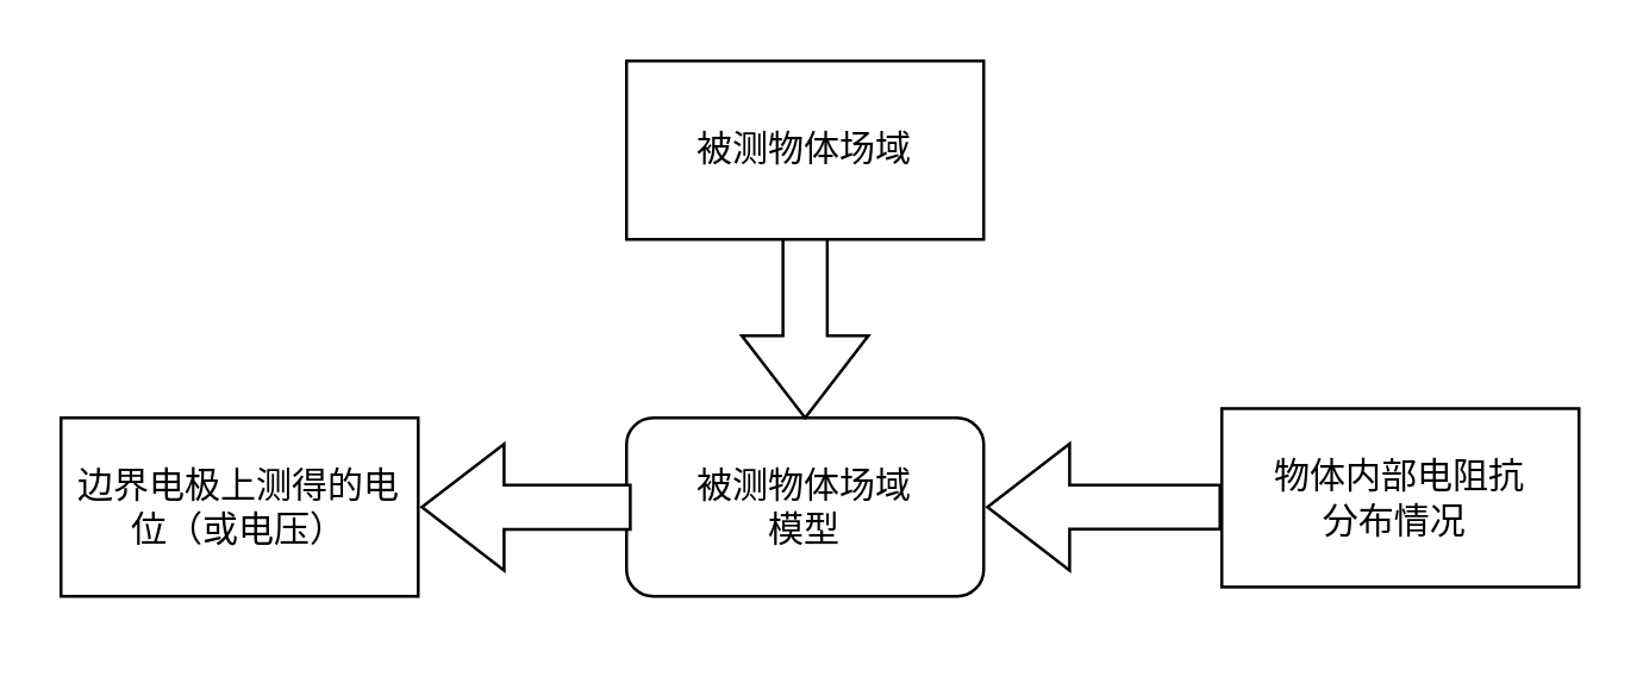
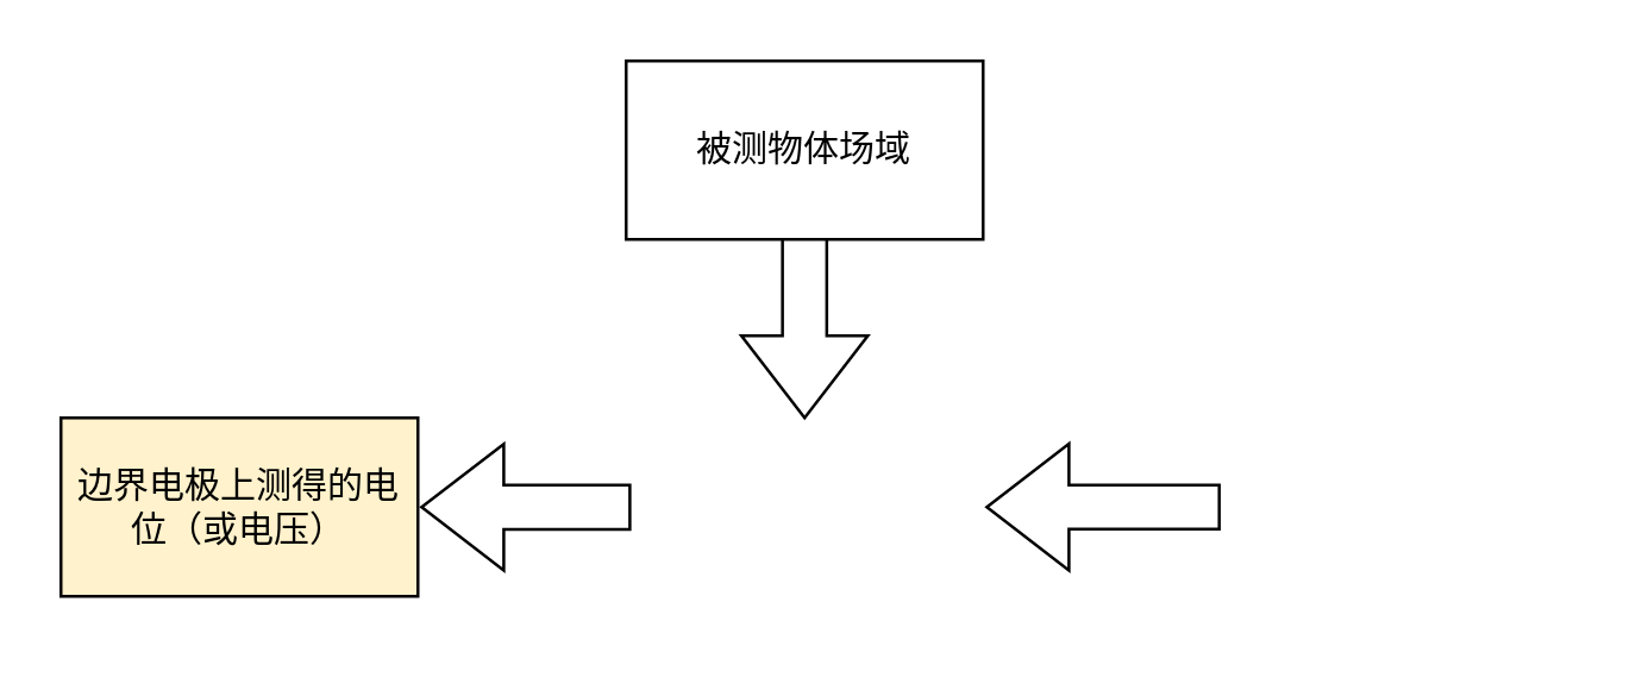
  <mxCell id="0" />
  <mxCell id="1" parent="0" />
- <mxCell id="2" value="&lt;div&gt;被测物体场域&lt;/div&gt;&lt;div&gt;模型&lt;/div&gt;" style="rounded=1;whiteSpace=wrap;html=1;" vertex="1" parent="1"><mxGeometry x="210" y="140" width="120" height="60" as="geometry" /></mxCell>
- <mxCell id="3" value="&lt;div&gt;边界电极上测得&lt;span style=&quot;background-color: initial;&quot;&gt;的电位（或电压）&lt;/span&gt;&lt;/div&gt;" style="rounded=0;whiteSpace=wrap;html=1;" vertex="1" parent="1"><mxGeometry x="20" y="140.01" width="120" height="60" as="geometry" /></mxCell>
- <mxCell id="4" value="&lt;div&gt;物体内部电阻抗&lt;/div&gt;&lt;div&gt;分布情况&amp;nbsp;&lt;/div&gt;" style="rounded=0;whiteSpace=wrap;html=1;" vertex="1" parent="1"><mxGeometry x="410" y="136.88" width="120" height="60" as="geometry" /></mxCell>
+ <mxCell id="3" value="&lt;div&gt;边界电极上测得&lt;span style=&quot;background-color: initial;&quot;&gt;的电位（或电压）&lt;/span&gt;&lt;/div&gt;" style="rounded=0;whiteSpace=wrap;html=1;fillColor=#fff2cc;" vertex="1" parent="1"><mxGeometry x="20" y="140.01" width="120" height="60" as="geometry" /></mxCell>
  <mxCell id="5" value="被测物体场域" style="rounded=0;whiteSpace=wrap;html=1;" vertex="1" parent="1"><mxGeometry x="210" y="20" width="120" height="60" as="geometry" /></mxCell>
  <mxCell id="6" value="" style="html=1;shadow=0;dashed=0;align=center;verticalAlign=middle;shape=mxgraph.arrows2.arrow;dy=0.65;dx=27.6;direction=south;notch=0;" vertex="1" parent="1"><mxGeometry x="248.75" y="80" width="42.5" height="60" as="geometry" /></mxCell>
  <mxCell id="7" value="" style="html=1;shadow=0;dashed=0;align=center;verticalAlign=middle;shape=mxgraph.arrows2.arrow;dy=0.65;dx=27.6;direction=south;notch=0;rotation=90;" vertex="1" parent="1"><mxGeometry x="349.07" y="130.94" width="42.5" height="78.12" as="geometry" /></mxCell>
  <mxCell id="8" value="" style="html=1;shadow=0;dashed=0;align=center;verticalAlign=middle;shape=mxgraph.arrows2.arrow;dy=0.65;dx=27.6;direction=south;notch=0;rotation=90;" vertex="1" parent="1"><mxGeometry x="155" y="135.02" width="42.5" height="69.99" as="geometry" /></mxCell>
